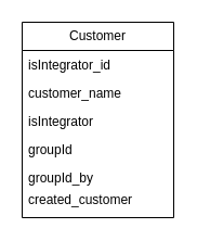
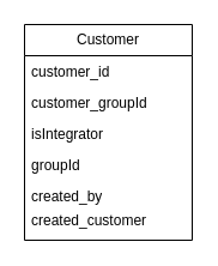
  <mxCell id="0" />
  <mxCell id="1" parent="0" />
  <mxCell id="2" value="Customer" style="swimlane;fontStyle=0;childLayout=stackLayout;horizontal=1;startSize=26;fillColor=none;horizontalStack=0;resizeParent=1;resizeParentMax=0;resizeLast=0;collapsible=1;marginBottom=0;whiteSpace=wrap;html=1;" vertex="1" parent="1"><mxGeometry x="20" y="20" width="140" height="180" as="geometry" /></mxCell>
- <mxCell id="3" value="isIntegrator_id" style="text;strokeColor=none;fillColor=none;align=left;verticalAlign=top;spacingLeft=4;spacingRight=4;overflow=hidden;rotatable=0;points=[[0,0.5],[1,0.5]];portConstraint=eastwest;whiteSpace=wrap;html=1;" vertex="1" parent="2"><mxGeometry y="26" width="140" height="26" as="geometry" /></mxCell>
- <mxCell id="4" value="customer_name" style="text;strokeColor=none;fillColor=none;align=left;verticalAlign=top;spacingLeft=4;spacingRight=4;overflow=hidden;rotatable=0;points=[[0,0.5],[1,0.5]];portConstraint=eastwest;whiteSpace=wrap;html=1;" vertex="1" parent="2"><mxGeometry y="52" width="140" height="26" as="geometry" /></mxCell>
+ <mxCell id="3" value="customer_id" style="text;strokeColor=none;fillColor=none;align=left;verticalAlign=top;spacingLeft=4;spacingRight=4;overflow=hidden;rotatable=0;points=[[0,0.5],[1,0.5]];portConstraint=eastwest;whiteSpace=wrap;html=1;" vertex="1" parent="2"><mxGeometry y="26" width="140" height="26" as="geometry" /></mxCell>
+ <mxCell id="4" value="customer_groupId" style="text;strokeColor=none;fillColor=none;align=left;verticalAlign=top;spacingLeft=4;spacingRight=4;overflow=hidden;rotatable=0;points=[[0,0.5],[1,0.5]];portConstraint=eastwest;whiteSpace=wrap;html=1;" vertex="1" parent="2"><mxGeometry y="52" width="140" height="26" as="geometry" /></mxCell>
  <mxCell id="5" value="isIntegrator" style="text;strokeColor=none;fillColor=none;align=left;verticalAlign=top;spacingLeft=4;spacingRight=4;overflow=hidden;rotatable=0;points=[[0,0.5],[1,0.5]];portConstraint=eastwest;whiteSpace=wrap;html=1;" vertex="1" parent="2"><mxGeometry y="78" width="140" height="26" as="geometry" /></mxCell>
  <mxCell id="6" value="groupId&lt;div&gt;&lt;br&gt;&lt;/div&gt;" style="text;strokeColor=none;fillColor=none;align=left;verticalAlign=top;spacingLeft=4;spacingRight=4;overflow=hidden;rotatable=0;points=[[0,0.5],[1,0.5]];portConstraint=eastwest;whiteSpace=wrap;html=1;" vertex="1" parent="2"><mxGeometry y="104" width="140" height="26" as="geometry" /></mxCell>
- <mxCell id="7" value="&lt;div&gt;groupId_by&lt;/div&gt;" style="text;strokeColor=none;fillColor=none;align=left;verticalAlign=top;spacingLeft=4;spacingRight=4;overflow=hidden;rotatable=0;points=[[0,0.5],[1,0.5]];portConstraint=eastwest;whiteSpace=wrap;html=1;" vertex="1" parent="2"><mxGeometry y="130" width="140" height="20" as="geometry" /></mxCell>
+ <mxCell id="7" value="&lt;div&gt;created_by&lt;/div&gt;" style="text;strokeColor=none;fillColor=none;align=left;verticalAlign=top;spacingLeft=4;spacingRight=4;overflow=hidden;rotatable=0;points=[[0,0.5],[1,0.5]];portConstraint=eastwest;whiteSpace=wrap;html=1;" vertex="1" parent="2"><mxGeometry y="130" width="140" height="20" as="geometry" /></mxCell>
  <mxCell id="8" value="&lt;div&gt;created_customer&lt;/div&gt;" style="text;strokeColor=none;fillColor=none;align=left;verticalAlign=top;spacingLeft=4;spacingRight=4;overflow=hidden;rotatable=0;points=[[0,0.5],[1,0.5]];portConstraint=eastwest;whiteSpace=wrap;html=1;" vertex="1" parent="2"><mxGeometry y="150" width="140" height="30" as="geometry" /></mxCell>
